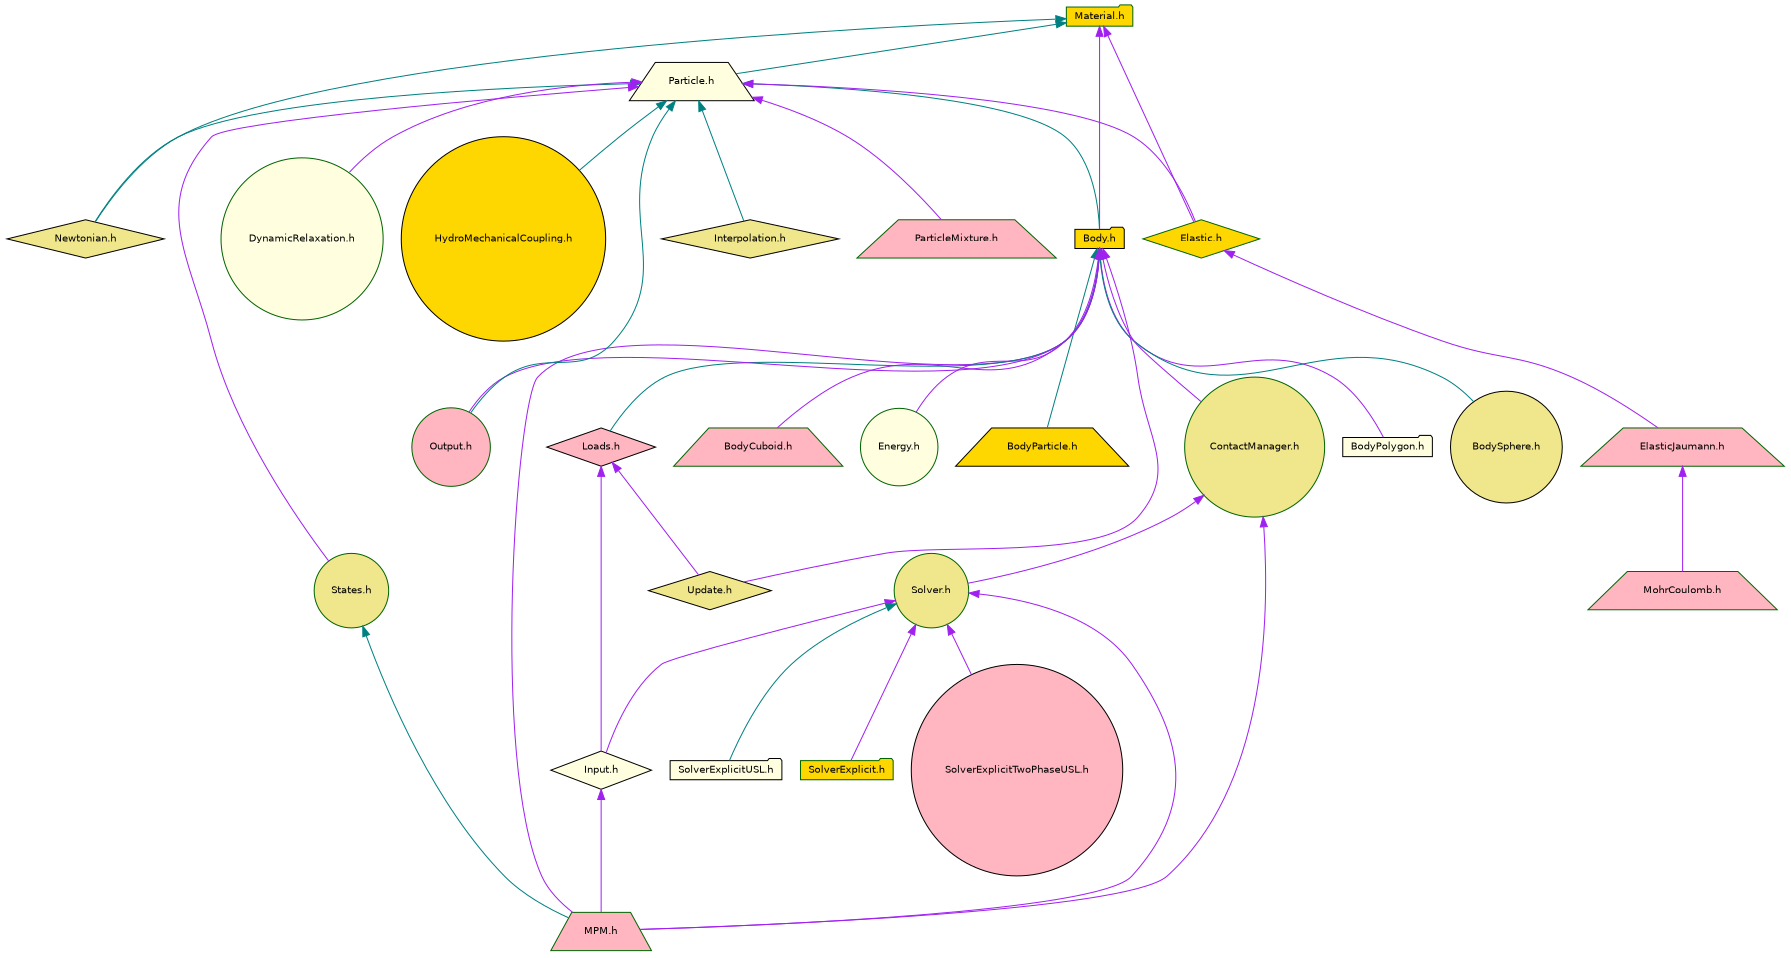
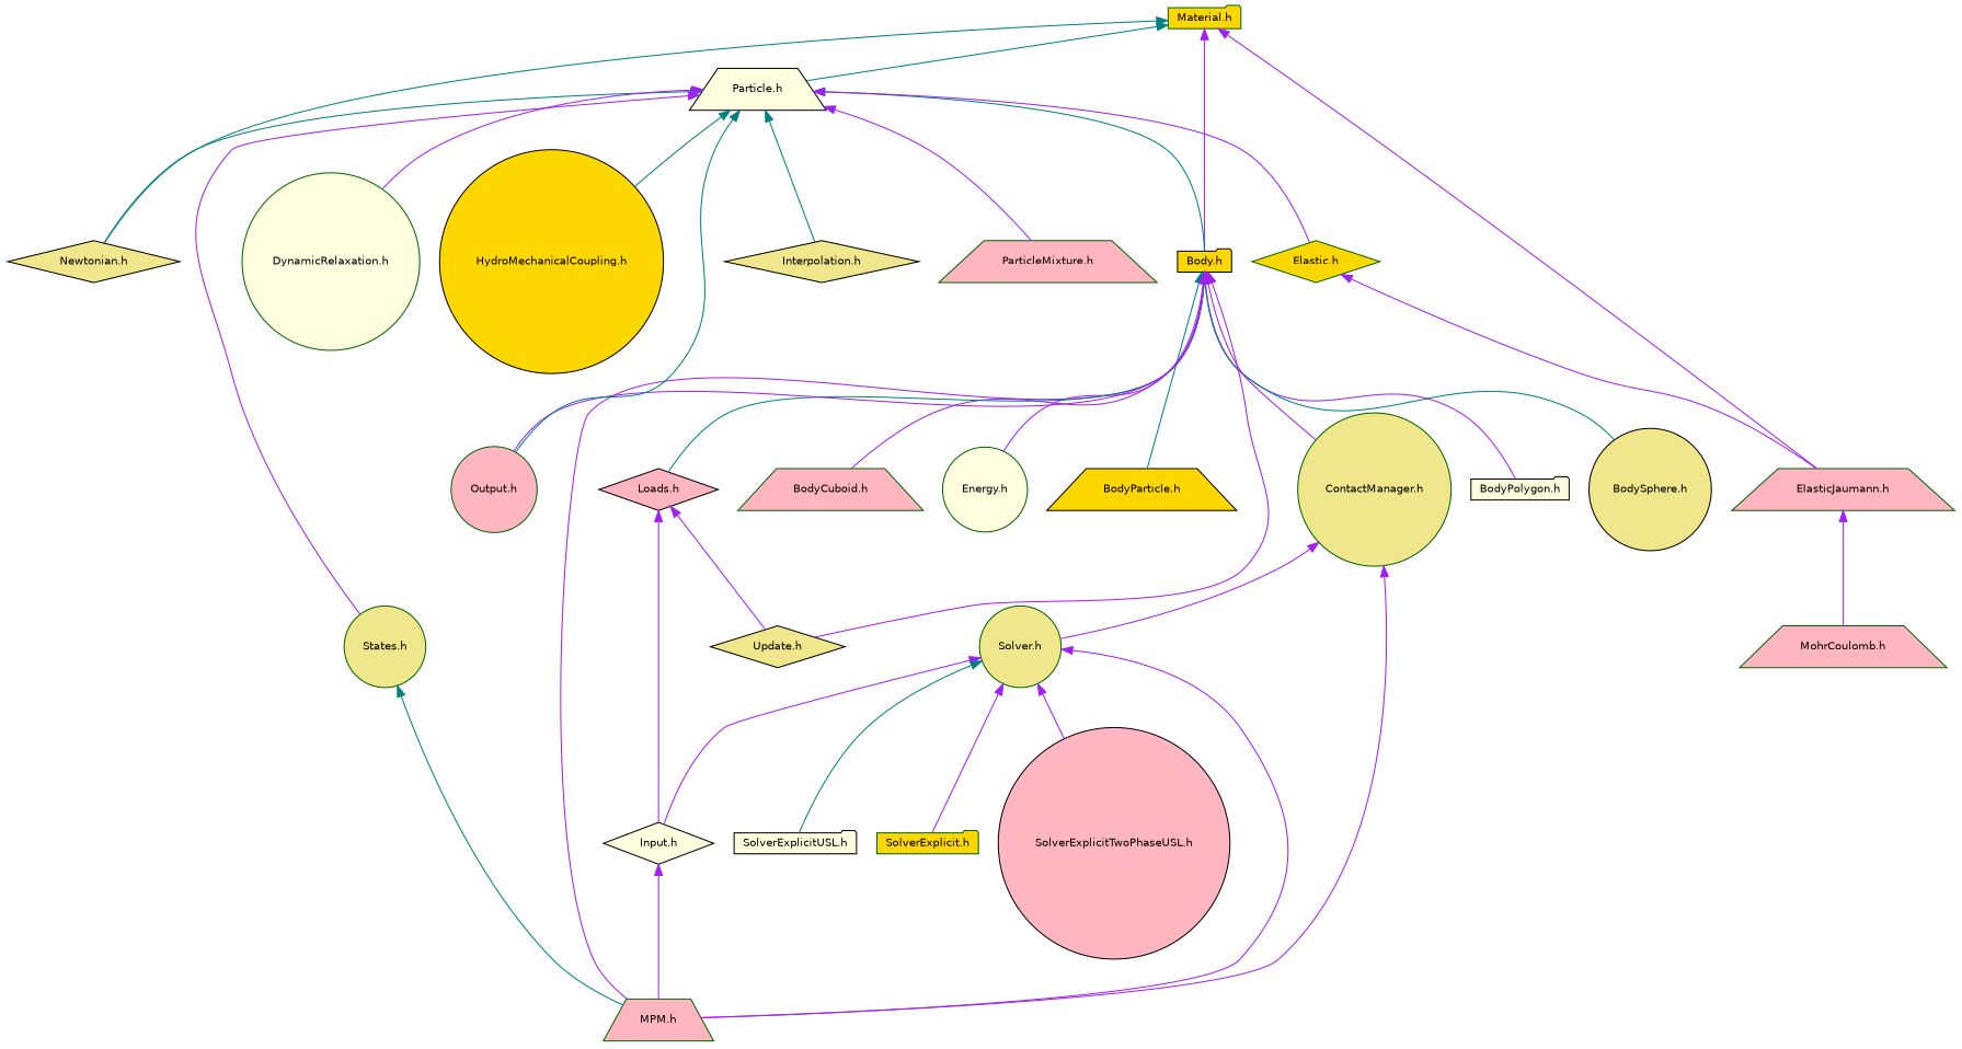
  digraph {
    node [color=darkgreen fillcolor=lightpink fontname=Helvetica fontsize=10 shape=circle style=filled]
    edge [color=purple dir=back fontname=Helvetica fontsize=10 labelfontname=Helvetica labelfontsize=10 style=solid]
    n1 [fillcolor=gold fontcolor=black height=0.2 label="Material.h" shape=folder width=0.4]
    n2 [color=black fillcolor=gold height=0.2 label="Body.h" shape=folder width=0.4]
    n3 [fillcolor=gold height=0.2 label="Elastic.h" shape=diamond width=0.4]
    n4 [color=black fillcolor=khaki height=0.2 label="Newtonian.h" shape=diamond width=0.4]
    n5 [color=black fillcolor=lightyellow height=0.2 label="Particle.h" shape=trapezium width=0.4]
    n6 [height=0.2 label="BodyCuboid.h" shape=trapezium width=0.4]
    n7 [color=black fillcolor=gold height=0.2 label="BodyParticle.h" shape=trapezium width=0.4]
    n8 [color=black fillcolor=lightyellow height=0.2 label="BodyPolygon.h" shape=folder width=0.4]
    n9 [color=black fillcolor=khaki height=0.2 label="BodySphere.h" width=0.4]
    n10 [fillcolor=khaki height=0.2 label="ContactManager.h" width=0.4]
    n11 [height=0.2 label="MPM.h" shape=trapezium width=0.4]
    n12 [fillcolor=lightyellow height=0.2 label="Energy.h" width=0.4]
    n13 [color=black height=0.2 label="Loads.h" shape=diamond width=0.4]
    n14 [color=black fillcolor=khaki height=0.2 label="Update.h" shape=diamond width=0.4]
    n15 [height=0.2 label="Output.h" width=0.4]
    n16 [color=black fillcolor=lightyellow height=0.2 label="Input.h" shape=diamond width=0.4]
    n17 [height=0.2 label="ElasticJaumann.h" shape=trapezium width=0.4]
    n18 [fillcolor=lightyellow height=0.2 label="DynamicRelaxation.h" width=0.4]
    n19 [color=black fillcolor=gold height=0.2 label="HydroMechanicalCoupling.h" width=0.4]
    n20 [color=black fillcolor=khaki height=0.2 label="Interpolation.h" shape=diamond width=0.4]
    n21 [height=0.2 label="ParticleMixture.h" shape=trapezium width=0.4]
    n22 [fillcolor=khaki height=0.2 label="States.h" width=0.4]
    n23 [fillcolor=khaki height=0.2 label="Solver.h" width=0.4]
    n24 [fillcolor=gold height=0.2 label="SolverExplicit.h" shape=folder width=0.4]
    n25 [color=black height=0.2 label="SolverExplicitTwoPhaseUSL.h" width=0.4]
    n26 [color=black fillcolor=lightyellow height=0.2 label="SolverExplicitUSL.h" shape=folder width=0.4]
    n27 [height=0.2 label="MohrCoulomb.h" shape=trapezium width=0.4]
    n1 -> n2
-   n1 -> n3
+   n1 -> n17
    n1 -> n4 [color=teal]
    n1 -> n5 [color=teal]
    n2 -> n6
    n2 -> n7 [color=teal]
    n2 -> n8
    n2 -> n9 [color=teal]
    n2 -> n10
    n2 -> n11
    n2 -> n12
    n2 -> n13 [color=teal]
    n2 -> n14
    n2 -> n15
    n3 -> n17
    n5 -> n2 [color=teal]
    n5 -> n3
    n5 -> n4 [color=teal]
    n5 -> n15 [color=teal]
    n5 -> n18
    n5 -> n19 [color=teal]
    n5 -> n20 [color=teal]
    n5 -> n21
    n5 -> n22
    n10 -> n11
    n10 -> n23
    n13 -> n14
    n13 -> n16
    n16 -> n11
    n17 -> n27
    n22 -> n11 [color=teal]
    n23 -> n11
    n23 -> n16
    n23 -> n24
    n23 -> n25
    n23 -> n26 [color=teal]
  }
